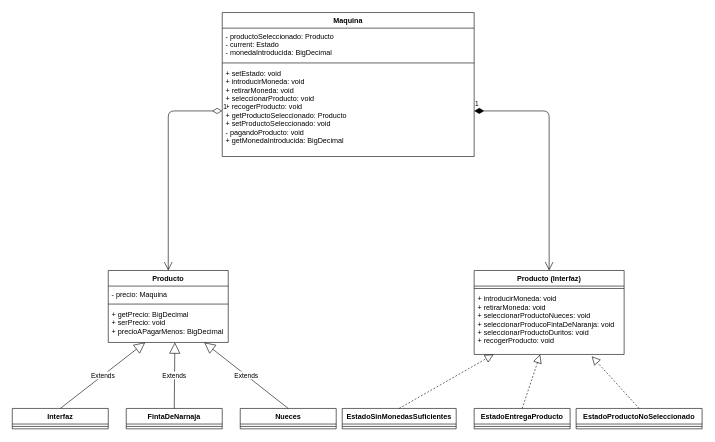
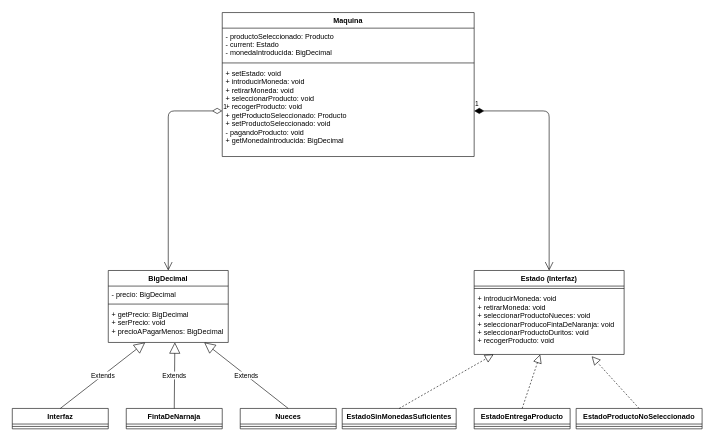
  <mxCell id="0" />
  <mxCell id="1" parent="0" />
- <mxCell id="2" value="Producto" style="swimlane;fontStyle=1;align=center;verticalAlign=top;childLayout=stackLayout;horizontal=1;startSize=26;horizontalStack=0;resizeParent=1;resizeParentMax=0;resizeLast=0;collapsible=1;marginBottom=0;" vertex="1" parent="1"><mxGeometry x="180" y="450" width="200" height="120" as="geometry" /></mxCell>
- <mxCell id="3" value="- precio: Maquina" style="text;strokeColor=none;fillColor=none;align=left;verticalAlign=top;spacingLeft=4;spacingRight=4;overflow=hidden;rotatable=0;points=[[0,0.5],[1,0.5]];portConstraint=eastwest;" vertex="1" parent="2"><mxGeometry y="26" width="200" height="26" as="geometry" /></mxCell>
+ <mxCell id="2" value="BigDecimal" style="swimlane;fontStyle=1;align=center;verticalAlign=top;childLayout=stackLayout;horizontal=1;startSize=26;horizontalStack=0;resizeParent=1;resizeParentMax=0;resizeLast=0;collapsible=1;marginBottom=0;" vertex="1" parent="1"><mxGeometry x="180" y="450" width="200" height="120" as="geometry" /></mxCell>
+ <mxCell id="3" value="- precio: BigDecimal" style="text;strokeColor=none;fillColor=none;align=left;verticalAlign=top;spacingLeft=4;spacingRight=4;overflow=hidden;rotatable=0;points=[[0,0.5],[1,0.5]];portConstraint=eastwest;" vertex="1" parent="2"><mxGeometry y="26" width="200" height="26" as="geometry" /></mxCell>
  <mxCell id="4" value="" style="line;strokeWidth=1;fillColor=none;align=left;verticalAlign=middle;spacingTop=-1;spacingLeft=3;spacingRight=3;rotatable=0;labelPosition=right;points=[];portConstraint=eastwest;" vertex="1" parent="2"><mxGeometry y="52" width="200" height="8" as="geometry" /></mxCell>
  <mxCell id="5" value="+ getPrecio: BigDecimal&#10;+ serPrecio: void&#10;+ precioAPagarMenos: BigDecimal" style="text;strokeColor=none;fillColor=none;align=left;verticalAlign=top;spacingLeft=4;spacingRight=4;overflow=hidden;rotatable=0;points=[[0,0.5],[1,0.5]];portConstraint=eastwest;" vertex="1" parent="2"><mxGeometry y="60" width="200" height="60" as="geometry" /></mxCell>
  <mxCell id="6" value="Interfaz" style="swimlane;fontStyle=1;align=center;verticalAlign=top;childLayout=stackLayout;horizontal=1;startSize=26;horizontalStack=0;resizeParent=1;resizeParentMax=0;resizeLast=0;collapsible=1;marginBottom=0;" vertex="1" parent="1"><mxGeometry x="20" y="680" width="160" height="34" as="geometry" /></mxCell>
  <mxCell id="7" value="" style="line;strokeWidth=1;fillColor=none;align=left;verticalAlign=middle;spacingTop=-1;spacingLeft=3;spacingRight=3;rotatable=0;labelPosition=right;points=[];portConstraint=eastwest;" vertex="1" parent="6"><mxGeometry y="26" width="160" height="8" as="geometry" /></mxCell>
  <mxCell id="8" value="FintaDeNarnaja" style="swimlane;fontStyle=1;align=center;verticalAlign=top;childLayout=stackLayout;horizontal=1;startSize=26;horizontalStack=0;resizeParent=1;resizeParentMax=0;resizeLast=0;collapsible=1;marginBottom=0;" vertex="1" parent="1"><mxGeometry x="210" y="680" width="160" height="34" as="geometry" /></mxCell>
  <mxCell id="9" value="" style="line;strokeWidth=1;fillColor=none;align=left;verticalAlign=middle;spacingTop=-1;spacingLeft=3;spacingRight=3;rotatable=0;labelPosition=right;points=[];portConstraint=eastwest;" vertex="1" parent="8"><mxGeometry y="26" width="160" height="8" as="geometry" /></mxCell>
  <mxCell id="10" value="Nueces" style="swimlane;fontStyle=1;align=center;verticalAlign=top;childLayout=stackLayout;horizontal=1;startSize=26;horizontalStack=0;resizeParent=1;resizeParentMax=0;resizeLast=0;collapsible=1;marginBottom=0;" vertex="1" parent="1"><mxGeometry y="680" width="160" height="34" as="geometry" x="400" /></mxCell>
  <mxCell id="11" value="" style="line;strokeWidth=1;fillColor=none;align=left;verticalAlign=middle;spacingTop=-1;spacingLeft=3;spacingRight=3;rotatable=0;labelPosition=right;points=[];portConstraint=eastwest;" vertex="1" parent="10"><mxGeometry y="26" width="160" height="8" as="geometry" /></mxCell>
  <mxCell id="12" value="Extends" style="endArrow=block;endSize=16;endFill=0;html=1;exitX=0.5;exitY=0;exitDx=0;exitDy=0;" edge="1" parent="1" source="6" target="5"><mxGeometry width="160" relative="1" as="geometry"><mxPoint x="180" y="900" as="sourcePoint" /><mxPoint x="340" y="900" as="targetPoint" /></mxGeometry></mxCell>
  <mxCell id="13" value="Extends" style="endArrow=block;endSize=16;endFill=0;html=1;exitX=0.5;exitY=0;exitDx=0;exitDy=0;" edge="1" parent="1" source="8"><mxGeometry width="160" relative="1" as="geometry"><mxPoint x="110" y="690" as="sourcePoint" /><mxPoint x="291" y="570" as="targetPoint" /></mxGeometry></mxCell>
  <mxCell id="14" value="Extends" style="endArrow=block;endSize=16;endFill=0;html=1;exitX=0.5;exitY=0;exitDx=0;exitDy=0;" edge="1" parent="1" source="10"><mxGeometry width="160" relative="1" as="geometry"><mxPoint x="364" y="680" as="sourcePoint" /><mxPoint x="340" y="570" as="targetPoint" /></mxGeometry></mxCell>
- <mxCell id="15" value="Producto (Interfaz)" style="swimlane;fontStyle=1;align=center;verticalAlign=top;childLayout=stackLayout;horizontal=1;startSize=26;horizontalStack=0;resizeParent=1;resizeParentMax=0;resizeLast=0;collapsible=1;marginBottom=0;" vertex="1" parent="1"><mxGeometry x="790" y="450" width="250" height="140" as="geometry" /></mxCell>
+ <mxCell id="15" value="Estado (Interfaz)" style="swimlane;fontStyle=1;align=center;verticalAlign=top;childLayout=stackLayout;horizontal=1;startSize=26;horizontalStack=0;resizeParent=1;resizeParentMax=0;resizeLast=0;collapsible=1;marginBottom=0;" vertex="1" parent="1"><mxGeometry x="790" y="450" width="250" height="140" as="geometry" /></mxCell>
  <mxCell id="16" value="" style="line;strokeWidth=1;fillColor=none;align=left;verticalAlign=middle;spacingTop=-1;spacingLeft=3;spacingRight=3;rotatable=0;labelPosition=right;points=[];portConstraint=eastwest;" vertex="1" parent="15"><mxGeometry y="26" width="250" height="8" as="geometry" /></mxCell>
  <mxCell id="17" value="+ introducirMoneda: void&#10;+ retirarMoneda: void&#10;+ seleccionarProductoNueces: void&#10;+ seleccionarProducoFintaDeNaranja: void&#10;+ seleccionarProductoDuritos: void&#10;+ recogerProducto: void" style="text;strokeColor=none;fillColor=none;align=left;verticalAlign=top;spacingLeft=4;spacingRight=4;overflow=hidden;rotatable=0;points=[[0,0.5],[1,0.5]];portConstraint=eastwest;" vertex="1" parent="15"><mxGeometry y="34" width="250" height="106" as="geometry" /></mxCell>
  <mxCell id="18" value="EstadoSinMonedasSuficientes" style="swimlane;fontStyle=1;align=center;verticalAlign=top;childLayout=stackLayout;horizontal=1;startSize=26;horizontalStack=0;resizeParent=1;resizeParentMax=0;resizeLast=0;collapsible=1;marginBottom=0;" vertex="1" parent="1"><mxGeometry x="570" y="680" width="190" height="34" as="geometry" /></mxCell>
  <mxCell id="19" value="" style="line;strokeWidth=1;fillColor=none;align=left;verticalAlign=middle;spacingTop=-1;spacingLeft=3;spacingRight=3;rotatable=0;labelPosition=right;points=[];portConstraint=eastwest;" vertex="1" parent="18"><mxGeometry y="26" width="190" height="8" as="geometry" /></mxCell>
  <mxCell id="20" value="EstadoEntregaProducto" style="swimlane;fontStyle=1;align=center;verticalAlign=top;childLayout=stackLayout;horizontal=1;startSize=26;horizontalStack=0;resizeParent=1;resizeParentMax=0;resizeLast=0;collapsible=1;marginBottom=0;" vertex="1" parent="1"><mxGeometry x="790" y="680" width="160" height="34" as="geometry" /></mxCell>
  <mxCell id="21" value="" style="line;strokeWidth=1;fillColor=none;align=left;verticalAlign=middle;spacingTop=-1;spacingLeft=3;spacingRight=3;rotatable=0;labelPosition=right;points=[];portConstraint=eastwest;" vertex="1" parent="20"><mxGeometry y="26" width="160" height="8" as="geometry" /></mxCell>
  <mxCell id="22" value="EstadoProductoNoSeleccionado" style="swimlane;fontStyle=1;align=center;verticalAlign=top;childLayout=stackLayout;horizontal=1;startSize=26;horizontalStack=0;resizeParent=1;resizeParentMax=0;resizeLast=0;collapsible=1;marginBottom=0;" vertex="1" parent="1"><mxGeometry x="960" y="680" width="210" height="34" as="geometry" /></mxCell>
  <mxCell id="23" value="" style="line;strokeWidth=1;fillColor=none;align=left;verticalAlign=middle;spacingTop=-1;spacingLeft=3;spacingRight=3;rotatable=0;labelPosition=right;points=[];portConstraint=eastwest;" vertex="1" parent="22"><mxGeometry y="26" width="210" height="8" as="geometry" /></mxCell>
  <mxCell id="24" value="" style="endArrow=block;dashed=1;endFill=0;endSize=12;html=1;exitX=0.5;exitY=0;exitDx=0;exitDy=0;" edge="1" parent="1" source="18" target="17"><mxGeometry width="160" relative="1" as="geometry"><mxPoint x="750" y="860" as="sourcePoint" /><mxPoint x="910" y="860" as="targetPoint" /></mxGeometry></mxCell>
  <mxCell id="25" value="" style="endArrow=block;dashed=1;endFill=0;endSize=12;html=1;exitX=0.5;exitY=0;exitDx=0;exitDy=0;" edge="1" parent="1" source="20"><mxGeometry width="160" relative="1" as="geometry"><mxPoint x="675" y="690" as="sourcePoint" /><mxPoint x="900" y="590" as="targetPoint" /></mxGeometry></mxCell>
  <mxCell id="26" value="" style="endArrow=block;dashed=1;endFill=0;endSize=12;html=1;exitX=0.5;exitY=0;exitDx=0;exitDy=0;" edge="1" parent="1" source="22"><mxGeometry width="160" relative="1" as="geometry"><mxPoint x="880" y="690" as="sourcePoint" /><mxPoint x="986" y="593" as="targetPoint" /></mxGeometry></mxCell>
  <mxCell id="27" value="Maquina" style="swimlane;fontStyle=1;align=center;verticalAlign=top;childLayout=stackLayout;horizontal=1;startSize=26;horizontalStack=0;resizeParent=1;resizeParentMax=0;resizeLast=0;collapsible=1;marginBottom=0;" vertex="1" parent="1"><mxGeometry x="370" y="20" width="420" height="240" as="geometry" /></mxCell>
  <mxCell id="28" value="- productoSeleccionado: Producto&#10;- current: Estado &#10;- monedaIntroducida: BigDecimal" style="text;strokeColor=none;fillColor=none;align=left;verticalAlign=top;spacingLeft=4;spacingRight=4;overflow=hidden;rotatable=0;points=[[0,0.5],[1,0.5]];portConstraint=eastwest;" vertex="1" parent="27"><mxGeometry y="26" width="420" height="54" as="geometry" /></mxCell>
  <mxCell id="29" value="" style="line;strokeWidth=1;fillColor=none;align=left;verticalAlign=middle;spacingTop=-1;spacingLeft=3;spacingRight=3;rotatable=0;labelPosition=right;points=[];portConstraint=eastwest;" vertex="1" parent="27"><mxGeometry y="80" width="420" height="8" as="geometry" /></mxCell>
  <mxCell id="30" value="+ setEstado: void&#10;+ introducirMoneda: void&#10;+ retirarMoneda: void&#10;+ seleccionarProducto: void&#10;+ recogerProducto: void&#10;+ getProductoSeleccionado: Producto&#10;+ setProductoSeleccionado: void&#10;- pagandoProducto: void&#10;+ getMonedaIntroducida: BigDecimal" style="text;strokeColor=none;fillColor=none;align=left;verticalAlign=top;spacingLeft=4;spacingRight=4;overflow=hidden;rotatable=0;points=[[0,0.5],[1,0.5]];portConstraint=eastwest;" vertex="1" parent="27"><mxGeometry y="88" width="420" height="152" as="geometry" /></mxCell>
  <mxCell id="31" value="1" style="endArrow=open;html=1;endSize=12;startArrow=diamondThin;startSize=14;startFill=1;edgeStyle=orthogonalEdgeStyle;align=left;verticalAlign=bottom;exitX=1;exitY=0.5;exitDx=0;exitDy=0;entryX=0.5;entryY=0;entryDx=0;entryDy=0;" edge="1" parent="1" source="30" target="15"><mxGeometry x="-1" y="3" relative="1" as="geometry"><mxPoint x="410" y="340" as="sourcePoint" /><mxPoint x="570" y="340" as="targetPoint" /></mxGeometry></mxCell>
  <mxCell id="32" value="1" style="endArrow=open;html=1;endSize=12;startArrow=diamondThin;startSize=14;startFill=0;edgeStyle=orthogonalEdgeStyle;align=left;verticalAlign=bottom;exitX=0;exitY=0.5;exitDx=0;exitDy=0;entryX=0.5;entryY=0;entryDx=0;entryDy=0;" edge="1" parent="1" source="30" target="2"><mxGeometry x="-1" y="3" relative="1" as="geometry"><mxPoint x="410" y="340" as="sourcePoint" /><mxPoint x="570" y="340" as="targetPoint" /></mxGeometry></mxCell>
